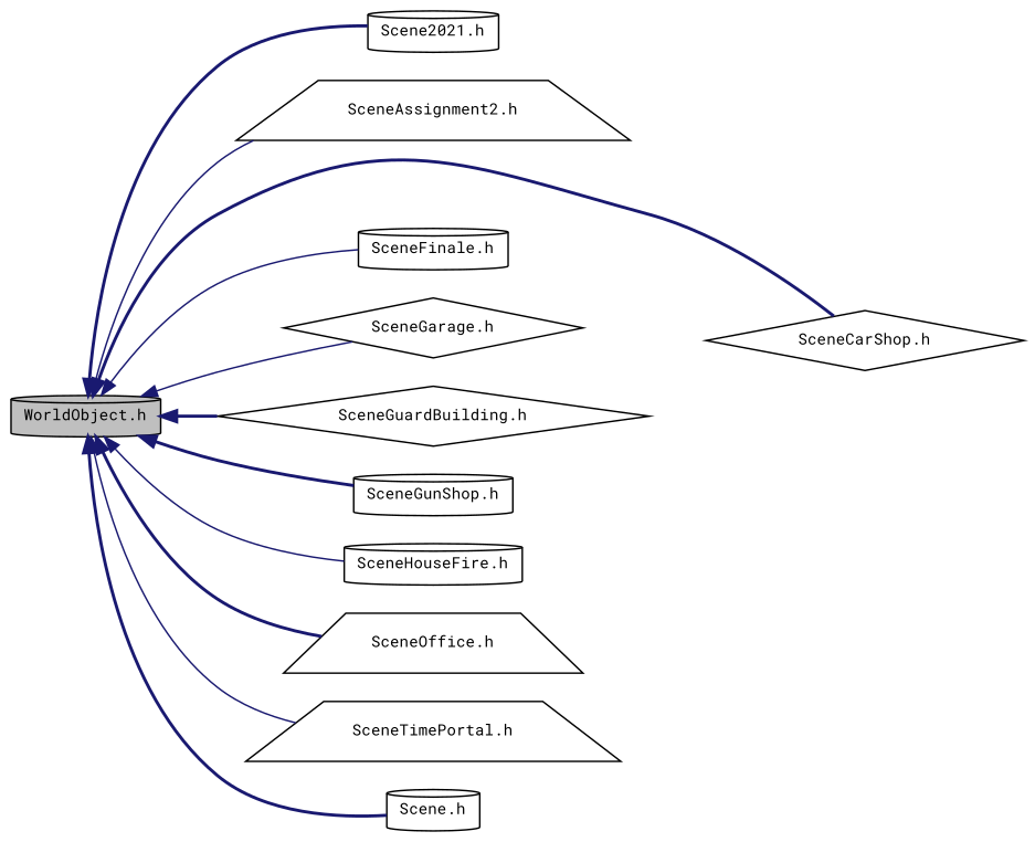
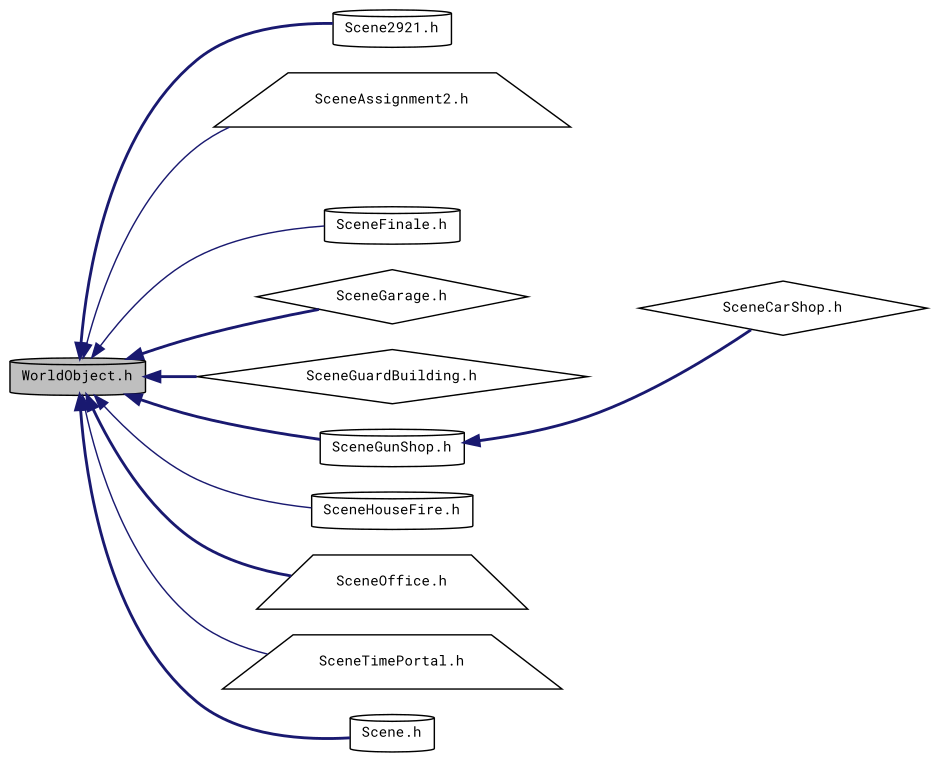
  digraph {
    fontname="Roboto Mono"
    rankdir=LR
    node [color=black fillcolor=white fontname="Roboto Mono" fontsize=10 shape=cylinder style=filled]
    edge [color=midnightblue dir=back fontname="Roboto Mono" fontsize=10 labelfontname=Helvetica labelfontsize=10 style=bold]
    n1 [fillcolor=grey75 fontcolor=black height=0.2 label="WorldObject.h" width=0.4]
-   n2 [height=0.2 label="Scene2021.h" width=0.4]
+   n2 [height=0.2 label="Scene2921.h" width=0.4]
    n3 [height=0.2 label="SceneAssignment2.h" shape=trapezium width=0.4]
    n4 [height=0.2 label="SceneCarShop.h" shape=diamond width=0.4]
    n5 [height=0.2 label="SceneFinale.h" width=0.4]
    n6 [height=0.2 label="SceneGarage.h" shape=diamond width=0.4]
    n7 [height=0.2 label="SceneGuardBuilding.h" shape=diamond width=0.4]
    n8 [height=0.2 label="SceneGunShop.h" width=0.4]
    n9 [height=0.2 label="SceneHouseFire.h" width=0.4]
    n10 [height=0.2 label="SceneOffice.h" shape=trapezium width=0.4]
    n11 [height=0.2 label="SceneTimePortal.h" shape=trapezium width=0.4]
    n12 [height=0.2 label="Scene.h" width=0.4]
    n1 -> n2
    n1 -> n3 [style=solid]
-   n1 -> n4
+   n8 -> n4
    n1 -> n5 [style=solid]
-   n1 -> n6 [style=solid]
+   n1 -> n6
    n1 -> n7
    n1 -> n8
    n1 -> n9 [style=solid]
    n1 -> n10
    n1 -> n11 [style=solid]
    n1 -> n12
  }
